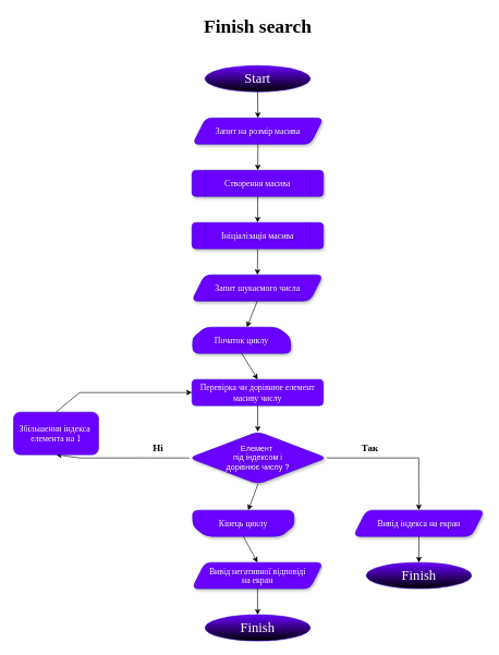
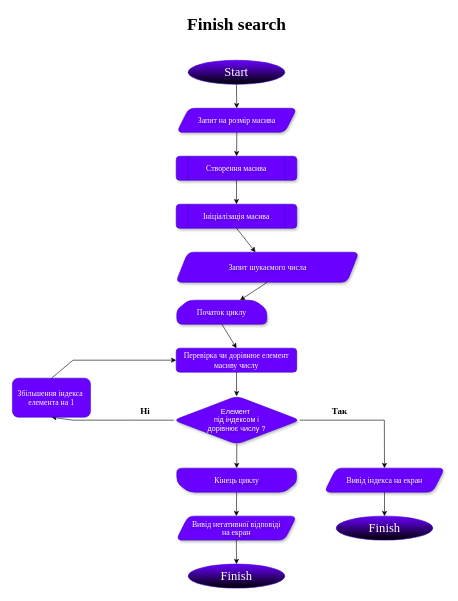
  <mxCell id="0" />
  <mxCell id="1" parent="0" />
  <mxCell id="2" value="Start" style="ellipse;whiteSpace=wrap;html=1;fillColor=#6a00ff;strokeColor=#3700CC;gradientColor=default;horizontal=1;verticalAlign=middle;spacing=4;fontColor=#FFFFFF;fontSize=21;fontFamily=Comic Sans MS;" parent="1" vertex="1"><mxGeometry x="313" y="100" width="161" height="40" as="geometry" /></mxCell>
  <mxCell id="3" value="&lt;b&gt;&lt;font face=&quot;Comic Sans MS&quot; style=&quot;font-size: 29px;&quot;&gt;Finish search&lt;/font&gt;&lt;/b&gt;" style="text;html=1;align=center;verticalAlign=middle;whiteSpace=wrap;rounded=0;fontSize=20;" parent="1" vertex="1"><mxGeometry x="274" y="20" width="240" height="40" as="geometry" /></mxCell>
  <mxCell id="4" value="Запит на розмір масива" style="shape=parallelogram;perimeter=parallelogramPerimeter;whiteSpace=wrap;html=1;fixedSize=1;fontSize=13;align=center;fillColor=#6a00ff;fontColor=#ffffff;strokeColor=#3700CC;rounded=1;shadow=1;textShadow=1;gradientColor=none;verticalAlign=middle;fontFamily=Comic Sans MS;" parent="1" vertex="1"><mxGeometry x="294" y="180" width="200" height="40" as="geometry" /></mxCell>
  <mxCell id="5" value="" style="endArrow=classic;html=1;rounded=0;fontSize=12;exitX=0.5;exitY=1;exitDx=0;exitDy=0;" parent="1" source="2" target="4" edge="1"><mxGeometry width="50" height="50" relative="1" as="geometry"><mxPoint x="390" y="260" as="sourcePoint" /><mxPoint x="440" y="210" as="targetPoint" /></mxGeometry></mxCell>
  <mxCell id="6" value="&lt;font face=&quot;Comic Sans MS&quot;&gt;Створення масива&lt;/font&gt;" style="shape=process;whiteSpace=wrap;html=1;backgroundOutline=1;fontSize=13;fillColor=#6a00ff;fontColor=#ffffff;strokeColor=#3700CC;labelBackgroundColor=none;rounded=1;glass=0;shadow=1;textShadow=1;" parent="1" vertex="1"><mxGeometry x="293" y="260" width="201" height="40" as="geometry" /></mxCell>
  <mxCell id="7" value="" style="endArrow=classic;html=1;rounded=0;fontSize=13;exitX=0.5;exitY=1;exitDx=0;exitDy=0;" parent="1" source="4" target="6" edge="1"><mxGeometry width="50" height="50" relative="1" as="geometry"><mxPoint x="430" y="250" as="sourcePoint" /><mxPoint x="480" y="200" as="targetPoint" /></mxGeometry></mxCell>
  <mxCell id="8" value="&lt;font face=&quot;Comic Sans MS&quot;&gt;І&lt;span style=&quot;background-color: initial;&quot;&gt;ніціалізація масива&lt;/span&gt;&lt;/font&gt;" style="shape=process;whiteSpace=wrap;html=1;backgroundOutline=1;fontSize=13;fillColor=#6a00ff;fontColor=#ffffff;strokeColor=#3700CC;rounded=1;glass=0;shadow=1;textShadow=1;" vertex="1" parent="1"><mxGeometry x="293" y="340" width="201" height="40" as="geometry" /></mxCell>
  <mxCell id="9" value="" style="endArrow=classic;html=1;rounded=0;exitX=0.5;exitY=1;exitDx=0;exitDy=0;entryX=0.5;entryY=0;entryDx=0;entryDy=0;" edge="1" parent="1" source="6" target="8"><mxGeometry width="50" height="50" relative="1" as="geometry"><mxPoint x="350" y="400" as="sourcePoint" /><mxPoint x="400" y="350" as="targetPoint" /></mxGeometry></mxCell>
- <mxCell id="10" value="&lt;div style=&quot;line-height: 100%; font-size: 13px;&quot;&gt;&lt;font style=&quot;font-size: 13px;&quot; face=&quot;Comic Sans MS&quot;&gt;Запит шукаємого числа&lt;/font&gt;&lt;/div&gt;" style="shape=parallelogram;perimeter=parallelogramPerimeter;whiteSpace=wrap;html=1;fixedSize=1;fontSize=13;align=center;fillColor=#6a00ff;fontColor=#FFFFFF;strokeColor=#3700CC;labelBorderColor=none;rounded=1;shadow=1;textShadow=1;" vertex="1" parent="1"><mxGeometry x="292.5" y="420" width="201" height="40" as="geometry" /></mxCell>
+ <mxCell id="10" value="&lt;div style=&quot;line-height: 100%; font-size: 13px;&quot;&gt;&lt;font style=&quot;font-size: 13px;&quot; face=&quot;Comic Sans MS&quot;&gt;Запит шукаємого числа&lt;/font&gt;&lt;/div&gt;" style="shape=parallelogram;perimeter=parallelogramPerimeter;whiteSpace=wrap;html=1;fixedSize=1;fontSize=13;align=center;fillColor=#6a00ff;fontColor=#FFFFFF;strokeColor=#3700CC;labelBorderColor=none;rounded=1;shadow=1;textShadow=1;" vertex="1" parent="1"><mxGeometry x="292.5" y="420" width="305" height="50" as="geometry" /></mxCell>
  <mxCell id="11" value="" style="endArrow=classic;html=1;rounded=0;exitX=0.5;exitY=1;exitDx=0;exitDy=0;" edge="1" parent="1" source="8" target="10"><mxGeometry width="50" height="50" relative="1" as="geometry"><mxPoint x="390" y="390" as="sourcePoint" /><mxPoint x="410" y="300" as="targetPoint" /></mxGeometry></mxCell>
  <mxCell id="12" value="Початок циклу" style="shape=loopLimit;whiteSpace=wrap;html=1;fontSize=13;fontFamily=Comic Sans MS;rounded=1;shadow=1;textShadow=1;fillColor=#6a00ff;fontColor=#ffffff;strokeColor=#3700CC;" vertex="1" parent="1"><mxGeometry x="294" y="500" width="150" height="40" as="geometry" /></mxCell>
  <mxCell id="13" value="Елемент&amp;nbsp;&lt;div&gt;під індексом і&lt;/div&gt;&lt;div&gt;дорівнює числу ?&lt;/div&gt;" style="rhombus;whiteSpace=wrap;html=1;fillColor=#6a00ff;fontColor=#ffffff;strokeColor=#3700CC;shadow=1;textShadow=1;rounded=1;" vertex="1" parent="1"><mxGeometry x="289" y="660" width="210" height="80" as="geometry" /></mxCell>
  <mxCell id="14" value="" style="endArrow=classic;html=1;rounded=0;exitX=1;exitY=0.5;exitDx=0;exitDy=0;" edge="1" parent="1" source="13" target="22"><mxGeometry width="50" height="50" relative="1" as="geometry"><mxPoint x="360" y="780" as="sourcePoint" /><mxPoint x="620" y="820" as="targetPoint" /><Array as="points"><mxPoint x="640" y="700" /></Array></mxGeometry></mxCell>
  <mxCell id="15" value="" style="endArrow=classic;html=1;rounded=0;exitX=0;exitY=0.5;exitDx=0;exitDy=0;entryX=0.5;entryY=1;entryDx=0;entryDy=0;" edge="1" parent="1" source="13" target="27"><mxGeometry width="50" height="50" relative="1" as="geometry"><mxPoint x="360" y="780" as="sourcePoint" /><mxPoint x="150" y="770" as="targetPoint" /><Array as="points"><mxPoint x="220" y="700" /><mxPoint x="121" y="700" /></Array></mxGeometry></mxCell>
  <mxCell id="16" value="&lt;font face=&quot;Comic Sans MS&quot; style=&quot;font-size: 15px;&quot;&gt;&lt;b&gt;Так&lt;/b&gt;&lt;/font&gt;" style="text;html=1;align=center;verticalAlign=middle;resizable=0;points=[];autosize=1;strokeColor=none;fillColor=none;" vertex="1" parent="1"><mxGeometry x="540" y="670" width="50" height="30" as="geometry" /></mxCell>
  <mxCell id="17" value="&lt;font style=&quot;font-size: 15px;&quot; face=&quot;Comic Sans MS&quot;&gt;&lt;b&gt;Ні&lt;/b&gt;&lt;/font&gt;" style="text;html=1;align=center;verticalAlign=middle;resizable=0;points=[];autosize=1;strokeColor=none;fillColor=none;" vertex="1" parent="1"><mxGeometry x="221" y="670" width="40" height="30" as="geometry" /></mxCell>
  <mxCell id="18" value="Перевірка чи дорівнюе елемент масиву числу" style="rounded=1;whiteSpace=wrap;html=1;fillColor=#6a00ff;fontColor=#ffffff;strokeColor=#3700CC;fontSize=13;fontFamily=Comic Sans MS;" vertex="1" parent="1"><mxGeometry x="293" y="580" width="201" height="40" as="geometry" /></mxCell>
  <mxCell id="19" value="" style="endArrow=classic;html=1;rounded=0;exitX=0.5;exitY=1;exitDx=0;exitDy=0;entryX=0.5;entryY=0;entryDx=0;entryDy=0;" edge="1" parent="1" source="12" target="18"><mxGeometry width="50" height="50" relative="1" as="geometry"><mxPoint x="360" y="690" as="sourcePoint" /><mxPoint x="410" y="640" as="targetPoint" /></mxGeometry></mxCell>
  <mxCell id="20" value="" style="endArrow=classic;html=1;rounded=0;exitX=0.5;exitY=1;exitDx=0;exitDy=0;" edge="1" parent="1" source="10" target="12"><mxGeometry width="50" height="50" relative="1" as="geometry"><mxPoint x="380" y="470" as="sourcePoint" /><mxPoint x="390" y="500" as="targetPoint" /></mxGeometry></mxCell>
  <mxCell id="21" value="" style="endArrow=classic;html=1;rounded=0;exitX=0.5;exitY=1;exitDx=0;exitDy=0;" edge="1" parent="1" source="18" target="13"><mxGeometry width="50" height="50" relative="1" as="geometry"><mxPoint x="360" y="690" as="sourcePoint" /><mxPoint x="420" y="710" as="targetPoint" /></mxGeometry></mxCell>
  <mxCell id="22" value="&lt;div style=&quot;line-height: 100%; font-size: 13px;&quot;&gt;&lt;font style=&quot;font-size: 13px;&quot; face=&quot;Comic Sans MS&quot;&gt;Вивід індекса на екран&lt;/font&gt;&lt;/div&gt;" style="shape=parallelogram;perimeter=parallelogramPerimeter;whiteSpace=wrap;html=1;fixedSize=1;fontSize=13;align=center;fillColor=#6a00ff;fontColor=#FFFFFF;strokeColor=#3700CC;labelBorderColor=none;rounded=1;shadow=1;textShadow=1;" vertex="1" parent="1"><mxGeometry x="540" y="780" width="200.5" height="40" as="geometry" /></mxCell>
  <mxCell id="23" value="Finish" style="ellipse;whiteSpace=wrap;html=1;fillColor=#6a00ff;strokeColor=#3700CC;gradientColor=default;horizontal=1;verticalAlign=middle;spacing=4;fontColor=#FFFFFF;fontSize=21;fontFamily=Comic Sans MS;" vertex="1" parent="1"><mxGeometry x="559.75" y="860" width="161" height="40" as="geometry" /></mxCell>
  <mxCell id="24" value="" style="endArrow=classic;html=1;rounded=0;exitX=0.5;exitY=1;exitDx=0;exitDy=0;" edge="1" parent="1" source="22" target="23"><mxGeometry width="50" height="50" relative="1" as="geometry"><mxPoint x="470" y="760" as="sourcePoint" /><mxPoint x="520" y="710" as="targetPoint" /></mxGeometry></mxCell>
- <mxCell id="25" value="Кінець циклу" style="shape=loopLimit;whiteSpace=wrap;html=1;fontSize=13;fontFamily=Comic Sans MS;rounded=1;shadow=1;textShadow=1;fillColor=#6a00ff;fontColor=#ffffff;strokeColor=#3700CC;direction=west;" vertex="1" parent="1"><mxGeometry x="294" y="780" width="155" height="40" as="geometry" /></mxCell>
+ <mxCell id="25" value="Кінець циклу" style="shape=loopLimit;whiteSpace=wrap;html=1;fontSize=13;fontFamily=Comic Sans MS;rounded=1;shadow=1;textShadow=1;fillColor=#6a00ff;fontColor=#ffffff;strokeColor=#3700CC;direction=west;" vertex="1" parent="1"><mxGeometry x="294" y="780" width="199.5" height="40" as="geometry" /></mxCell>
  <mxCell id="26" value="" style="endArrow=classic;html=1;rounded=0;exitX=0.5;exitY=1;exitDx=0;exitDy=0;" edge="1" parent="1" source="13" target="25"><mxGeometry width="50" height="50" relative="1" as="geometry"><mxPoint x="410" y="750" as="sourcePoint" /><mxPoint x="460" y="700" as="targetPoint" /></mxGeometry></mxCell>
  <mxCell id="27" value="Збільшення індекса&amp;nbsp;&lt;div&gt;елемента на 1&lt;/div&gt;" style="rounded=1;whiteSpace=wrap;html=1;fillColor=#6a00ff;fontColor=#ffffff;strokeColor=#3700CC;fontSize=13;fontFamily=Comic Sans MS;" vertex="1" parent="1"><mxGeometry x="20" y="630" width="130" height="65" as="geometry" /></mxCell>
  <mxCell id="28" value="" style="endArrow=classic;html=1;rounded=0;exitX=0.5;exitY=0;exitDx=0;exitDy=0;entryX=0;entryY=0.5;entryDx=0;entryDy=0;" edge="1" parent="1" source="27" target="18"><mxGeometry width="50" height="50" relative="1" as="geometry"><mxPoint x="280" y="650" as="sourcePoint" /><mxPoint x="330" y="600" as="targetPoint" /><Array as="points"><mxPoint x="121" y="600" /></Array></mxGeometry></mxCell>
  <mxCell id="29" value="&lt;div style=&quot;line-height: 100%; font-size: 13px;&quot;&gt;&lt;font style=&quot;font-size: 13px;&quot; face=&quot;Comic Sans MS&quot;&gt;Вивід негативної відповіді&lt;/font&gt;&lt;/div&gt;&lt;div style=&quot;line-height: 100%; font-size: 13px;&quot;&gt;&lt;font style=&quot;font-size: 13px;&quot; face=&quot;Comic Sans MS&quot;&gt;на екран&lt;/font&gt;&lt;/div&gt;" style="shape=parallelogram;perimeter=parallelogramPerimeter;whiteSpace=wrap;html=1;fixedSize=1;fontSize=13;align=center;fillColor=#6a00ff;fontColor=#FFFFFF;strokeColor=#3700CC;labelBorderColor=none;rounded=1;shadow=1;textShadow=1;" vertex="1" parent="1"><mxGeometry x="293" y="860" width="200.5" height="40" as="geometry" /></mxCell>
  <mxCell id="30" value="" style="endArrow=classic;html=1;rounded=0;exitX=0.5;exitY=0;exitDx=0;exitDy=0;entryX=0.5;entryY=0;entryDx=0;entryDy=0;" edge="1" parent="1" source="25" target="29"><mxGeometry width="50" height="50" relative="1" as="geometry"><mxPoint x="270" y="900" as="sourcePoint" /><mxPoint x="320" y="850" as="targetPoint" /></mxGeometry></mxCell>
  <mxCell id="31" value="Finish" style="ellipse;whiteSpace=wrap;html=1;fillColor=#6a00ff;strokeColor=#3700CC;gradientColor=default;horizontal=1;verticalAlign=middle;spacing=4;fontColor=#FFFFFF;fontSize=21;fontFamily=Comic Sans MS;" vertex="1" parent="1"><mxGeometry x="313" y="940" width="161" height="40" as="geometry" /></mxCell>
  <mxCell id="32" value="" style="endArrow=classic;html=1;rounded=0;exitX=0.5;exitY=1;exitDx=0;exitDy=0;entryX=0.5;entryY=0;entryDx=0;entryDy=0;" edge="1" parent="1" source="29" target="31"><mxGeometry width="50" height="50" relative="1" as="geometry"><mxPoint x="270" y="900" as="sourcePoint" /><mxPoint x="320" y="850" as="targetPoint" /></mxGeometry></mxCell>
